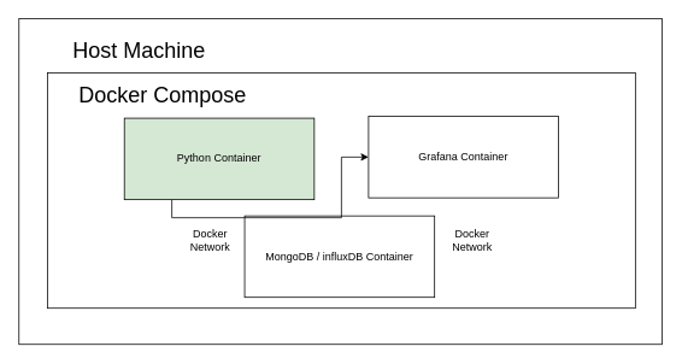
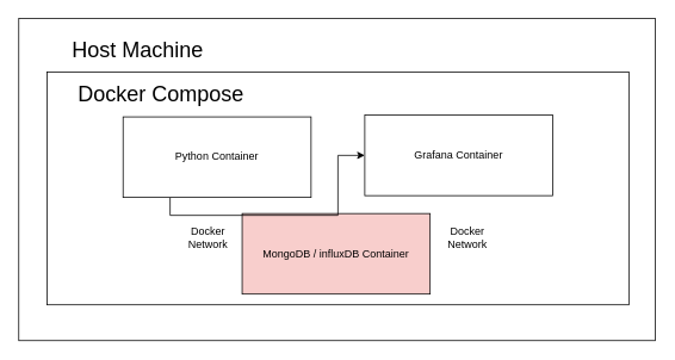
  <mxCell id="0" />
  <mxCell id="1" parent="0" />
  <mxCell id="2" value="" style="rounded=0;whiteSpace=wrap;html=1;" vertex="1" parent="1"><mxGeometry x="20.5" y="20" width="711" height="360" as="geometry" /></mxCell>
  <mxCell id="3" value="" style="rounded=0;whiteSpace=wrap;html=1;fontSize=12;" vertex="1" parent="1"><mxGeometry x="52" y="80" width="650" height="260" as="geometry" /></mxCell>
  <mxCell id="4" value="Grafana Container" style="rounded=0;whiteSpace=wrap;html=1;" vertex="1" parent="1"><mxGeometry x="407" y="128" width="210" height="90" as="geometry" /></mxCell>
- <mxCell id="5" value="MongoDB / influxDB Container" style="rounded=0;whiteSpace=wrap;html=1;" vertex="1" parent="1"><mxGeometry x="270" y="238" width="210" height="90" as="geometry" /></mxCell>
+ <mxCell id="5" value="MongoDB / influxDB Container" style="rounded=0;whiteSpace=wrap;html=1;fillColor=#f8cecc;" vertex="1" parent="1"><mxGeometry x="270" y="238" width="210" height="90" as="geometry" /></mxCell>
  <mxCell id="6" style="edgeStyle=orthogonalEdgeStyle;rounded=0;orthogonalLoop=1;jettySize=auto;html=1;exitX=0.25;exitY=1;exitDx=0;exitDy=0;" edge="1" parent="1" source="7" target="4"><mxGeometry relative="1" as="geometry" /></mxCell>
- <mxCell id="7" value="Python Container" style="rounded=0;whiteSpace=wrap;html=1;fillColor=#d5e8d4;" vertex="1" parent="1"><mxGeometry x="137" y="130" width="210" height="90" as="geometry" /></mxCell>
+ <mxCell id="7" value="Python Container" style="rounded=0;whiteSpace=wrap;html=1;" vertex="1" parent="1"><mxGeometry x="137" y="130" width="210" height="90" as="geometry" /></mxCell>
  <mxCell id="8" value="&lt;font style=&quot;font-size: 24px&quot;&gt;Host Machine&lt;/font&gt;" style="text;html=1;align=center;verticalAlign=middle;resizable=0;points=[];autosize=1;strokeColor=none;fillColor=none;" vertex="1" parent="1"><mxGeometry x="73" y="46" width="160" height="20" as="geometry" /></mxCell>
  <mxCell id="9" value="Docker Network" style="text;html=1;strokeColor=none;fillColor=none;align=center;verticalAlign=middle;whiteSpace=wrap;rounded=0;fontSize=12;" vertex="1" parent="1"><mxGeometry x="202" y="250" width="60" height="30" as="geometry" /></mxCell>
  <mxCell id="10" value="Docker Network" style="text;html=1;strokeColor=none;fillColor=none;align=center;verticalAlign=middle;whiteSpace=wrap;rounded=0;fontSize=12;" vertex="1" parent="1"><mxGeometry x="492" y="250" width="60" height="30" as="geometry" /></mxCell>
  <mxCell id="11" value="&lt;font style=&quot;font-size: 24px&quot;&gt;Docker Compose&lt;/font&gt;" style="text;html=1;align=center;verticalAlign=middle;resizable=0;points=[];autosize=1;strokeColor=none;fillColor=none;" vertex="1" parent="1"><mxGeometry x="79" y="95" width="200" height="20" as="geometry" /></mxCell>
